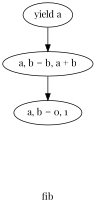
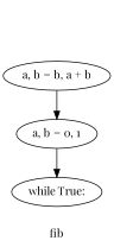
  digraph {
    fontname="Playfair Display"
    label=fib
    node [fontname="Playfair Display"]
    edge [fontname="Playfair Display"]
    n1 [label="a, b = 0, 1\n"]
-   n3 [label="yield a\n"]
+   n2 [label="while True:\n"]
    n4 [label="a, b = b, a + b\n"]
-   n3 -> n4
+   n1 -> n2
    n4 -> n1
  }
